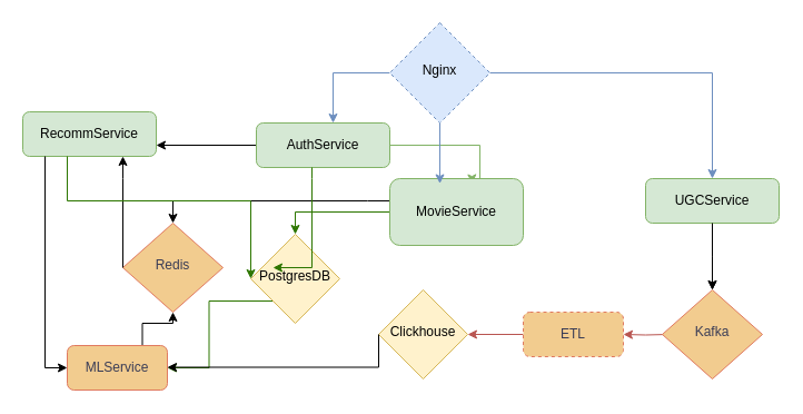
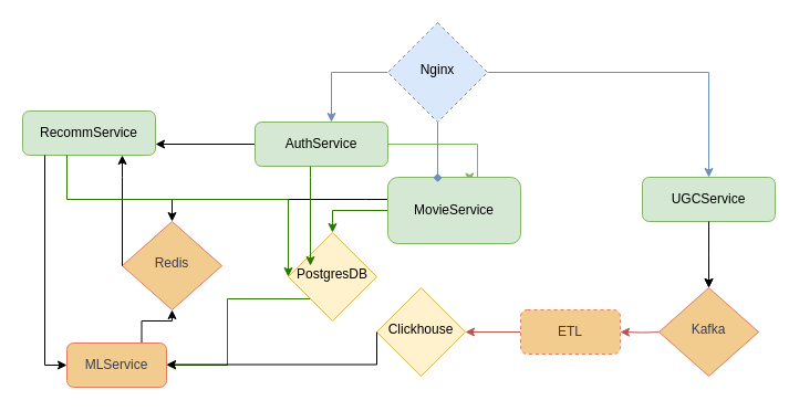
  <mxCell id="0" />
  <mxCell id="1" parent="0" />
  <mxCell id="2" value="" style="edgeStyle=orthogonalEdgeStyle;rounded=0;orthogonalLoop=1;jettySize=auto;html=1;" parent="1" source="4" edge="1"><mxGeometry relative="1" as="geometry"><mxPoint x="140" y="130" as="targetPoint" /></mxGeometry></mxCell>
  <mxCell id="3" style="edgeStyle=orthogonalEdgeStyle;rounded=0;orthogonalLoop=1;jettySize=auto;html=1;fillColor=#d5e8d4;strokeColor=#82b366;entryX=0.617;entryY=0.075;entryDx=0;entryDy=0;entryPerimeter=0;" parent="1" source="4" target="9" edge="1"><mxGeometry relative="1" as="geometry"><mxPoint x="430" y="160" as="targetPoint" /><Array as="points"><mxPoint x="431" y="130" /><mxPoint x="431" y="163" /></Array></mxGeometry></mxCell>
  <mxCell id="4" value="AuthService" style="rounded=1;whiteSpace=wrap;html=1;fontSize=12;glass=0;strokeWidth=1;shadow=0;labelBackgroundColor=none;fillColor=#d5e8d4;strokeColor=#82b366;" parent="1" vertex="1"><mxGeometry x="230" y="110" width="120" height="40" as="geometry" /></mxCell>
  <mxCell id="5" style="edgeStyle=orthogonalEdgeStyle;rounded=0;orthogonalLoop=1;jettySize=auto;html=1;fillColor=#dae8fc;strokeColor=#6c8ebf;exitX=0;exitY=0.5;exitDx=0;exitDy=0;" parent="1" source="6" edge="1"><mxGeometry relative="1" as="geometry"><mxPoint x="299" y="110" as="targetPoint" /><mxPoint x="340" y="70" as="sourcePoint" /><Array as="points"><mxPoint x="299" y="65" /></Array></mxGeometry></mxCell>
  <mxCell id="6" value="Nginx" style="rhombus;whiteSpace=wrap;html=1;shadow=0;fontFamily=Helvetica;fontSize=12;align=center;strokeWidth=1;spacing=6;spacingTop=-4;labelBackgroundColor=none;fillColor=#dae8fc;strokeColor=#6c8ebf;dashed=1;" parent="1" vertex="1"><mxGeometry x="350" y="20" width="90" height="90" as="geometry" /></mxCell>
  <mxCell id="7" style="edgeStyle=orthogonalEdgeStyle;rounded=0;orthogonalLoop=1;jettySize=auto;html=1;entryX=0.5;entryY=0;entryDx=0;entryDy=0;fillColor=#60a917;strokeColor=#2D7600;" parent="1" source="9" target="11" edge="1"><mxGeometry relative="1" as="geometry"><mxPoint x="280" y="360" as="targetPoint" /></mxGeometry></mxCell>
  <mxCell id="8" style="edgeStyle=orthogonalEdgeStyle;rounded=0;orthogonalLoop=1;jettySize=auto;html=1;strokeColor=light-dark(#000000,#D7817E);" parent="1" source="9" target="12" edge="1"><mxGeometry relative="1" as="geometry"><Array as="points"><mxPoint x="330" y="180" /><mxPoint x="330" y="180" /></Array></mxGeometry></mxCell>
  <mxCell id="9" value="MovieService" style="rounded=1;whiteSpace=wrap;html=1;fontSize=12;glass=0;strokeWidth=1;shadow=0;labelBackgroundColor=none;fillColor=#d5e8d4;strokeColor=#82b366;" parent="1" vertex="1"><mxGeometry x="350" y="160" width="120" height="60" as="geometry" /></mxCell>
  <mxCell id="10" style="edgeStyle=orthogonalEdgeStyle;rounded=0;orthogonalLoop=1;jettySize=auto;html=1;exitX=0;exitY=1;exitDx=0;exitDy=0;entryX=1;entryY=0.5;entryDx=0;entryDy=0;fillColor=#60a917;strokeColor=#2D7600;" edge="1" parent="1" source="11" target="23"><mxGeometry relative="1" as="geometry" /></mxCell>
- <mxCell id="11" value="PostgresDB" style="rhombus;whiteSpace=wrap;html=1;shadow=0;fontFamily=Helvetica;fontSize=12;align=center;strokeWidth=1;spacing=6;spacingTop=-4;labelBackgroundColor=none;fillColor=#fff2cc;strokeColor=#d6b656;" parent="1" vertex="1"><mxGeometry x="225" y="210" width="80" height="80" as="geometry" /></mxCell>
+ <mxCell id="11" value="PostgresDB" style="rhombus;whiteSpace=wrap;html=1;shadow=0;fontFamily=Helvetica;fontSize=12;align=center;strokeWidth=1;spacing=6;spacingTop=-4;labelBackgroundColor=none;fillColor=#fff2cc;strokeColor=#d6b656;" parent="1" vertex="1"><mxGeometry x="260" y="210" width="80" height="80" as="geometry" /></mxCell>
  <mxCell id="12" value="Redis" style="rhombus;whiteSpace=wrap;html=1;shadow=0;fontFamily=Helvetica;fontSize=12;align=center;strokeWidth=1;spacing=6;spacingTop=-4;labelBackgroundColor=none;fillColor=#F2CC8F;strokeColor=#E07A5F;fontColor=#393C56;" parent="1" vertex="1"><mxGeometry x="110" y="200" width="90" height="80" as="geometry" /></mxCell>
  <mxCell id="13" style="edgeStyle=orthogonalEdgeStyle;rounded=0;orthogonalLoop=1;jettySize=auto;html=1;fillColor=#f8cecc;strokeColor=#b85450;entryX=1;entryY=0.5;entryDx=0;entryDy=0;exitX=0;exitY=0.5;exitDx=0;exitDy=0;" parent="1" source="14" target="16" edge="1"><mxGeometry relative="1" as="geometry"><mxPoint x="490" y="330" as="sourcePoint" /><mxPoint x="430" y="309.5" as="targetPoint" /><Array as="points" /></mxGeometry></mxCell>
  <mxCell id="14" value="ETL" style="rounded=1;whiteSpace=wrap;html=1;fontSize=12;glass=0;strokeWidth=1;shadow=0;labelBackgroundColor=none;fillColor=#F2CC8F;strokeColor=#E07A5F;fontColor=#393C56;dashed=1;" parent="1" vertex="1"><mxGeometry x="470" y="280" width="90" height="40" as="geometry" /></mxCell>
  <mxCell id="15" style="edgeStyle=orthogonalEdgeStyle;rounded=0;orthogonalLoop=1;jettySize=auto;html=1;entryX=0.5;entryY=1;entryDx=0;entryDy=0;exitX=0.75;exitY=0;exitDx=0;exitDy=0;strokeColor=light-dark(#000000,#D7817E);" edge="1" parent="1" source="23" target="12"><mxGeometry relative="1" as="geometry" /></mxCell>
  <mxCell id="16" value="Clickhouse" style="rhombus;whiteSpace=wrap;html=1;shadow=0;fontFamily=Helvetica;fontSize=12;align=center;strokeWidth=1;spacing=6;spacingTop=-4;labelBackgroundColor=none;fillColor=#fff2cc;strokeColor=#d6b656;" vertex="1" parent="1"><mxGeometry x="340" y="260" width="80" height="80" as="geometry" /></mxCell>
  <mxCell id="17" style="edgeStyle=orthogonalEdgeStyle;rounded=0;orthogonalLoop=1;jettySize=auto;html=1;fillColor=#f8cecc;strokeColor=#b85450;entryX=1;entryY=0.5;entryDx=0;entryDy=0;" edge="1" parent="1" target="14"><mxGeometry relative="1" as="geometry"><mxPoint x="600" y="300" as="sourcePoint" /><mxPoint x="610" y="310" as="targetPoint" /></mxGeometry></mxCell>
  <mxCell id="18" value="" style="edgeStyle=orthogonalEdgeStyle;rounded=0;orthogonalLoop=1;jettySize=auto;html=1;" edge="1" parent="1" source="19"><mxGeometry relative="1" as="geometry"><mxPoint x="640" y="260" as="targetPoint" /></mxGeometry></mxCell>
  <mxCell id="19" value="UGCService" style="rounded=1;whiteSpace=wrap;html=1;fontSize=12;glass=0;strokeWidth=1;shadow=0;labelBackgroundColor=none;fillColor=#d5e8d4;strokeColor=#82b366;" vertex="1" parent="1"><mxGeometry x="580" y="160" width="120" height="40" as="geometry" /></mxCell>
  <mxCell id="20" style="edgeStyle=orthogonalEdgeStyle;rounded=0;orthogonalLoop=1;jettySize=auto;html=1;entryX=0.5;entryY=0;entryDx=0;entryDy=0;exitX=0.5;exitY=1;exitDx=0;exitDy=0;" edge="1" parent="1" source="19"><mxGeometry relative="1" as="geometry"><mxPoint x="640" y="220" as="sourcePoint" /><mxPoint x="640" y="260" as="targetPoint" /></mxGeometry></mxCell>
  <mxCell id="21" value="RecommService" style="rounded=1;whiteSpace=wrap;html=1;fontSize=12;glass=0;strokeWidth=1;shadow=0;labelBackgroundColor=none;fillColor=#d5e8d4;strokeColor=#82b366;" vertex="1" parent="1"><mxGeometry x="20" y="100" width="120" height="40" as="geometry" /></mxCell>
  <mxCell id="22" value="" style="edgeStyle=orthogonalEdgeStyle;rounded=0;orthogonalLoop=1;jettySize=auto;html=1;exitX=0;exitY=0.5;exitDx=0;exitDy=0;entryX=0.75;entryY=1;entryDx=0;entryDy=0;strokeColor=light-dark(#000000,#D7817E);" edge="1" parent="1" source="12" target="21"><mxGeometry relative="1" as="geometry"><mxPoint x="240" y="140" as="sourcePoint" /><mxPoint x="150" y="140" as="targetPoint" /><Array as="points"><mxPoint x="110" y="160" /><mxPoint x="110" y="160" /></Array></mxGeometry></mxCell>
  <mxCell id="23" value="MLService" style="rounded=1;whiteSpace=wrap;html=1;fontSize=12;glass=0;strokeWidth=1;shadow=0;labelBackgroundColor=none;fillColor=#F2CC8F;strokeColor=#E07A5F;fontColor=#393C56;" vertex="1" parent="1"><mxGeometry x="60" y="310" width="90" height="40" as="geometry" /></mxCell>
  <mxCell id="24" style="edgeStyle=orthogonalEdgeStyle;rounded=0;orthogonalLoop=1;jettySize=auto;html=1;exitX=0;exitY=0.5;exitDx=0;exitDy=0;" edge="1" parent="1" source="16"><mxGeometry relative="1" as="geometry"><mxPoint x="360" y="329" as="sourcePoint" /><mxPoint x="150" y="329.5" as="targetPoint" /><Array as="points"><mxPoint x="340" y="329" /></Array></mxGeometry></mxCell>
  <mxCell id="25" style="edgeStyle=orthogonalEdgeStyle;rounded=0;orthogonalLoop=1;jettySize=auto;html=1;entryX=0;entryY=0.5;entryDx=0;entryDy=0;" edge="1" parent="1" target="23"><mxGeometry relative="1" as="geometry"><mxPoint x="40" y="140" as="sourcePoint" /><mxPoint x="650" y="300" as="targetPoint" /><Array as="points"><mxPoint x="40" y="330" /></Array></mxGeometry></mxCell>
  <mxCell id="26" style="edgeStyle=orthogonalEdgeStyle;rounded=0;orthogonalLoop=1;jettySize=auto;html=1;entryX=0;entryY=0.5;entryDx=0;entryDy=0;fillColor=#60a917;strokeColor=#2D7600;" edge="1" parent="1" target="11"><mxGeometry relative="1" as="geometry"><mxPoint x="60" y="140" as="sourcePoint" /><mxPoint x="70" y="340" as="targetPoint" /><Array as="points"><mxPoint x="60" y="140" /><mxPoint x="60" y="180" /><mxPoint x="260" y="180" /></Array></mxGeometry></mxCell>
  <mxCell id="27" value="Kafka" style="rhombus;whiteSpace=wrap;html=1;shadow=0;fontFamily=Helvetica;fontSize=12;align=center;strokeWidth=1;spacing=6;spacingTop=-4;labelBackgroundColor=none;fillColor=#F2CC8F;strokeColor=#E07A5F;fontColor=#393C56;" vertex="1" parent="1"><mxGeometry x="595" y="260" width="90" height="80" as="geometry" /></mxCell>
  <mxCell id="28" style="edgeStyle=orthogonalEdgeStyle;rounded=0;orthogonalLoop=1;jettySize=auto;html=1;fillColor=#dae8fc;strokeColor=#6c8ebf;exitX=1;exitY=0.5;exitDx=0;exitDy=0;entryX=0.5;entryY=0;entryDx=0;entryDy=0;" edge="1" parent="1" source="6" target="19"><mxGeometry relative="1" as="geometry"><mxPoint x="494.5" y="110" as="targetPoint" /><mxPoint x="535.5" y="70" as="sourcePoint" /><Array as="points"><mxPoint x="640" y="65" /></Array></mxGeometry></mxCell>
- <mxCell id="29" style="edgeStyle=orthogonalEdgeStyle;rounded=0;orthogonalLoop=1;jettySize=auto;html=1;fillColor=#dae8fc;strokeColor=#6c8ebf;exitX=0.5;exitY=1;exitDx=0;exitDy=0;entryX=0.375;entryY=0.075;entryDx=0;entryDy=0;entryPerimeter=0;" edge="1" parent="1" source="6" target="9"><mxGeometry relative="1" as="geometry"><mxPoint x="319" y="130" as="targetPoint" /><mxPoint x="370" y="85" as="sourcePoint" /><Array as="points" /></mxGeometry></mxCell>
+ <mxCell id="29" style="edgeStyle=orthogonalEdgeStyle;rounded=0;orthogonalLoop=1;jettySize=auto;html=1;fillColor=#dae8fc;strokeColor=#6c8ebf;exitX=0.5;exitY=1;exitDx=0;exitDy=0;entryX=0.375;entryY=0.075;entryDx=0;entryDy=0;entryPerimeter=0;endArrow=diamond;" edge="1" parent="1" source="6" target="9"><mxGeometry relative="1" as="geometry"><mxPoint x="319" y="130" as="targetPoint" /><mxPoint x="370" y="85" as="sourcePoint" /><Array as="points" /></mxGeometry></mxCell>
  <mxCell id="30" style="edgeStyle=orthogonalEdgeStyle;rounded=0;orthogonalLoop=1;jettySize=auto;html=1;entryX=0.25;entryY=0.375;entryDx=0;entryDy=0;entryPerimeter=0;fillColor=#60a917;strokeColor=#2D7600;" edge="1" parent="1" source="4" target="11"><mxGeometry relative="1" as="geometry"><Array as="points"><mxPoint x="280" y="160" /><mxPoint x="280" y="160" /></Array></mxGeometry></mxCell>
